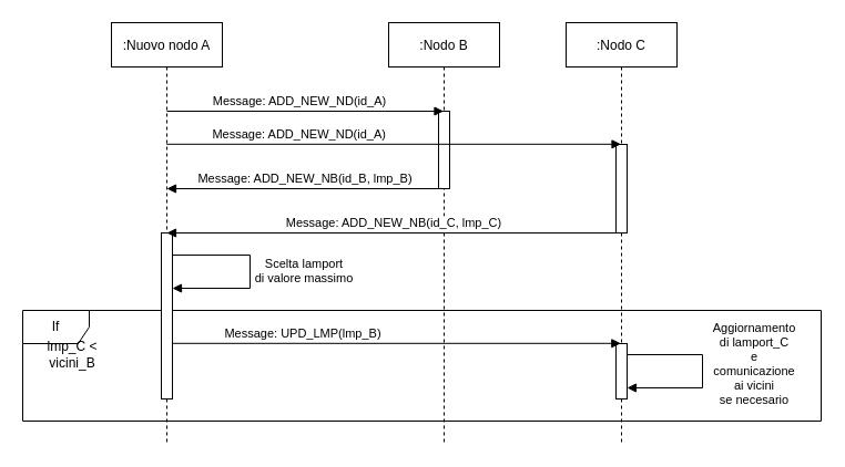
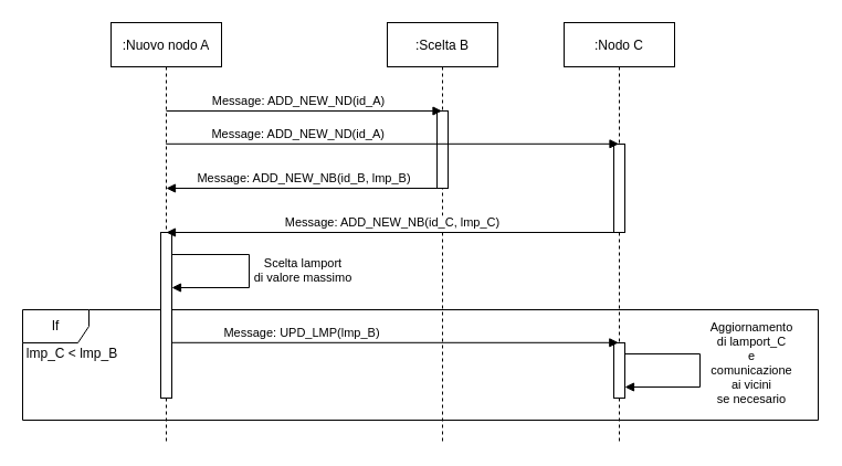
  <mxCell id="0" />
  <mxCell id="1" parent="0" />
  <mxCell id="2" value="If" style="shape=umlFrame;whiteSpace=wrap;html=1;" vertex="1" parent="1"><mxGeometry x="20" y="280" width="720" height="100" as="geometry" /></mxCell>
  <mxCell id="3" value=":Nuovo nodo A" style="shape=umlLifeline;perimeter=lifelinePerimeter;container=1;collapsible=0;recursiveResize=0;rounded=0;shadow=0;strokeWidth=1;" vertex="1" parent="1"><mxGeometry x="100" y="20" width="100" height="380" as="geometry" /></mxCell>
  <mxCell id="4" value="" style="points=[];perimeter=orthogonalPerimeter;rounded=0;shadow=0;strokeWidth=1;" vertex="1" parent="3"><mxGeometry x="45" y="190" width="10" height="150" as="geometry" /></mxCell>
  <mxCell id="5" value="Scelta lamport &#10;di valore massimo" style="verticalAlign=bottom;endArrow=block;shadow=0;strokeWidth=1;rounded=0;" edge="1" parent="3" source="4" target="4"><mxGeometry x="0.188" y="-50" relative="1" as="geometry"><mxPoint x="60" y="240" as="sourcePoint" /><mxPoint x="60" y="270" as="targetPoint" /><Array as="points"><mxPoint x="125" y="210" /><mxPoint x="125" y="240" /></Array><mxPoint x="50" y="50" as="offset" /></mxGeometry></mxCell>
- <mxCell id="6" value=":Nodo B" style="shape=umlLifeline;perimeter=lifelinePerimeter;container=1;collapsible=0;recursiveResize=0;rounded=0;shadow=0;strokeWidth=1;" vertex="1" parent="1"><mxGeometry x="350" y="20" width="100" height="380" as="geometry" /></mxCell>
+ <mxCell id="6" value=":Scelta B" style="shape=umlLifeline;perimeter=lifelinePerimeter;container=1;collapsible=0;recursiveResize=0;rounded=0;shadow=0;strokeWidth=1;" vertex="1" parent="1"><mxGeometry x="350" y="20" width="100" height="380" as="geometry" /></mxCell>
  <mxCell id="7" value="" style="points=[];perimeter=orthogonalPerimeter;rounded=0;shadow=0;strokeWidth=1;" vertex="1" parent="6"><mxGeometry x="45" y="80" width="10" height="70" as="geometry" /></mxCell>
  <mxCell id="8" value="Message: ADD_NEW_ND(id_A)" style="verticalAlign=bottom;endArrow=block;shadow=0;strokeWidth=1;" edge="1" parent="1" target="6"><mxGeometry x="-0.038" relative="1" as="geometry"><mxPoint x="150" y="100" as="sourcePoint" /><mxPoint x="350" y="100" as="targetPoint" /><Array as="points" /><mxPoint as="offset" /></mxGeometry></mxCell>
  <mxCell id="9" value="Message: ADD_NEW_NB(id_B, lmp_B)" style="verticalAlign=bottom;endArrow=none;shadow=0;strokeWidth=1;startArrow=block;startFill=1;endFill=0;" edge="1" parent="1"><mxGeometry relative="1" as="geometry"><mxPoint x="150" y="170" as="sourcePoint" /><mxPoint x="400" y="170" as="targetPoint" /><Array as="points" /></mxGeometry></mxCell>
  <mxCell id="10" value=":Nodo C" style="shape=umlLifeline;perimeter=lifelinePerimeter;container=1;collapsible=0;recursiveResize=0;rounded=0;shadow=0;strokeWidth=1;" vertex="1" parent="1"><mxGeometry x="510" y="20" width="100" height="380" as="geometry" /></mxCell>
  <mxCell id="11" value="" style="points=[];perimeter=orthogonalPerimeter;rounded=0;shadow=0;strokeWidth=1;" vertex="1" parent="10"><mxGeometry x="45" y="110" width="10" height="80" as="geometry" /></mxCell>
  <mxCell id="12" value="" style="points=[];perimeter=orthogonalPerimeter;rounded=0;shadow=0;strokeWidth=1;" vertex="1" parent="10"><mxGeometry x="45" y="290" width="10" height="50" as="geometry" /></mxCell>
  <mxCell id="13" value="Aggiornamento &#10;di lamport_C&#10;e&#10;comunicazione &#10;ai vicini &#10;se necesario" style="verticalAlign=bottom;endArrow=block;shadow=0;strokeWidth=1;rounded=0;" edge="1" parent="10" source="12" target="12"><mxGeometry x="0.181" y="51" relative="1" as="geometry"><mxPoint x="53" y="300" as="sourcePoint" /><mxPoint x="53" y="330" as="targetPoint" /><Array as="points"><mxPoint x="123" y="300" /><mxPoint x="123" y="330" /></Array><mxPoint x="47" y="-31" as="offset" /></mxGeometry></mxCell>
  <mxCell id="14" value="Message: ADD_NEW_NB(id_C, lmp_C)" style="verticalAlign=bottom;endArrow=none;shadow=0;strokeWidth=1;startArrow=block;startFill=1;endFill=0;" edge="1" parent="1" target="10"><mxGeometry relative="1" as="geometry"><mxPoint x="150" y="210" as="sourcePoint" /><mxPoint x="400" y="210" as="targetPoint" /><Array as="points" /></mxGeometry></mxCell>
  <mxCell id="15" value="Message: ADD_NEW_ND(id_A)" style="verticalAlign=bottom;endArrow=block;shadow=0;strokeWidth=1;exitX=0.497;exitY=0.289;exitDx=0;exitDy=0;exitPerimeter=0;" edge="1" parent="1"><mxGeometry x="-0.414" relative="1" as="geometry"><mxPoint x="149.7" y="129.82" as="sourcePoint" /><mxPoint x="559.5" y="129.82" as="targetPoint" /><Array as="points" /><mxPoint as="offset" /></mxGeometry></mxCell>
- <mxCell id="16" value="lmp_C &amp;lt; vicini_B" style="text;html=1;strokeColor=none;fillColor=none;align=center;verticalAlign=middle;whiteSpace=wrap;rounded=0;" vertex="1" parent="1"><mxGeometry x="20" y="300" width="90" height="40" as="geometry" /></mxCell>
+ <mxCell id="16" value="lmp_C &amp;lt; lmp_B" style="text;html=1;strokeColor=none;fillColor=none;align=center;verticalAlign=middle;whiteSpace=wrap;rounded=0;" vertex="1" parent="1"><mxGeometry x="20" y="300" width="90" height="40" as="geometry" /></mxCell>
  <mxCell id="17" value="Message: UPD_LMP(lmp_B)" style="verticalAlign=bottom;endArrow=block;shadow=0;strokeWidth=1;entryX=0.493;entryY=0.644;entryDx=0;entryDy=0;entryPerimeter=0;" edge="1" parent="1"><mxGeometry x="-0.414" relative="1" as="geometry"><mxPoint x="155" y="309.8" as="sourcePoint" /><mxPoint x="559.3" y="309.8" as="targetPoint" /><Array as="points" /><mxPoint as="offset" /></mxGeometry></mxCell>
